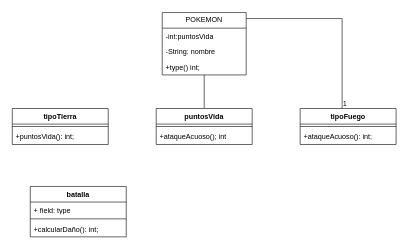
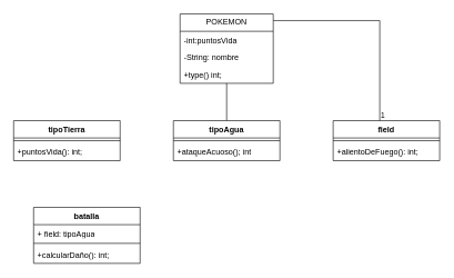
  <mxCell id="0" />
  <mxCell id="1" parent="0" />
  <mxCell id="2" value="POKEMON" style="swimlane;fontStyle=0;childLayout=stackLayout;horizontal=1;startSize=26;fillColor=none;horizontalStack=0;resizeParent=1;resizeParentMax=0;resizeLast=0;collapsible=1;marginBottom=0;whiteSpace=wrap;html=1;" vertex="1" parent="1"><mxGeometry x="270" y="20" width="140" height="104" as="geometry" /></mxCell>
  <mxCell id="3" value="-int:puntosVida" style="text;strokeColor=none;fillColor=none;align=left;verticalAlign=top;spacingLeft=4;spacingRight=4;overflow=hidden;rotatable=0;points=[[0,0.5],[1,0.5]];portConstraint=eastwest;whiteSpace=wrap;html=1;" vertex="1" parent="2"><mxGeometry y="26" width="140" height="26" as="geometry" /></mxCell>
  <mxCell id="4" value="-String: nombre" style="text;strokeColor=none;fillColor=none;align=left;verticalAlign=top;spacingLeft=4;spacingRight=4;overflow=hidden;rotatable=0;points=[[0,0.5],[1,0.5]];portConstraint=eastwest;whiteSpace=wrap;html=1;" vertex="1" parent="2"><mxGeometry y="52" width="140" height="26" as="geometry" /></mxCell>
  <mxCell id="5" value="+type() int;" style="text;strokeColor=none;fillColor=none;align=left;verticalAlign=top;spacingLeft=4;spacingRight=4;overflow=hidden;rotatable=0;points=[[0,0.5],[1,0.5]];portConstraint=eastwest;whiteSpace=wrap;html=1;" vertex="1" parent="2"><mxGeometry y="78" width="140" height="26" as="geometry" /></mxCell>
  <mxCell id="6" value="tipoTierra" style="swimlane;fontStyle=1;align=center;verticalAlign=top;childLayout=stackLayout;horizontal=1;startSize=26;horizontalStack=0;resizeParent=1;resizeParentMax=0;resizeLast=0;collapsible=1;marginBottom=0;whiteSpace=wrap;html=1;" vertex="1" parent="1"><mxGeometry x="20" y="180" width="160" height="60" as="geometry" /></mxCell>
  <mxCell id="7" value="" style="line;strokeWidth=1;fillColor=none;align=left;verticalAlign=middle;spacingTop=-1;spacingLeft=3;spacingRight=3;rotatable=0;labelPosition=right;points=[];portConstraint=eastwest;strokeColor=inherit;" vertex="1" parent="6"><mxGeometry y="26" width="160" height="8" as="geometry" /></mxCell>
  <mxCell id="8" value="+puntosVida(): int;" style="text;strokeColor=none;fillColor=none;align=left;verticalAlign=top;spacingLeft=4;spacingRight=4;overflow=hidden;rotatable=0;points=[[0,0.5],[1,0.5]];portConstraint=eastwest;whiteSpace=wrap;html=1;" vertex="1" parent="6"><mxGeometry y="34" width="160" height="26" as="geometry" /></mxCell>
  <mxCell id="9" value="" style="edgeStyle=orthogonalEdgeStyle;rounded=0;orthogonalLoop=1;jettySize=auto;html=1;endArrow=none;" edge="1" parent="1" source="10" target="2"><mxGeometry relative="1" as="geometry"><Array as="points" /></mxGeometry></mxCell>
- <mxCell id="10" value="puntosVida" style="swimlane;fontStyle=1;align=center;verticalAlign=top;childLayout=stackLayout;horizontal=1;startSize=26;horizontalStack=0;resizeParent=1;resizeParentMax=0;resizeLast=0;collapsible=1;marginBottom=0;whiteSpace=wrap;html=1;" vertex="1" parent="1"><mxGeometry x="260" y="180" width="160" height="60" as="geometry" /></mxCell>
+ <mxCell id="10" value="tipoAgua" style="swimlane;fontStyle=1;align=center;verticalAlign=top;childLayout=stackLayout;horizontal=1;startSize=26;horizontalStack=0;resizeParent=1;resizeParentMax=0;resizeLast=0;collapsible=1;marginBottom=0;whiteSpace=wrap;html=1;" vertex="1" parent="1"><mxGeometry x="260" y="180" width="160" height="60" as="geometry" /></mxCell>
  <mxCell id="11" value="" style="line;strokeWidth=1;fillColor=none;align=left;verticalAlign=middle;spacingTop=-1;spacingLeft=3;spacingRight=3;rotatable=0;labelPosition=right;points=[];portConstraint=eastwest;strokeColor=inherit;" vertex="1" parent="10"><mxGeometry y="26" width="160" height="8" as="geometry" /></mxCell>
  <mxCell id="12" value="+ataqueAcuoso(); int" style="text;strokeColor=none;fillColor=none;align=left;verticalAlign=top;spacingLeft=4;spacingRight=4;overflow=hidden;rotatable=0;points=[[0,0.5],[1,0.5]];portConstraint=eastwest;whiteSpace=wrap;html=1;" vertex="1" parent="10"><mxGeometry y="34" width="160" height="26" as="geometry" /></mxCell>
- <mxCell id="13" value="tipoFuego" style="swimlane;fontStyle=1;align=center;verticalAlign=top;childLayout=stackLayout;horizontal=1;startSize=26;horizontalStack=0;resizeParent=1;resizeParentMax=0;resizeLast=0;collapsible=1;marginBottom=0;whiteSpace=wrap;html=1;" vertex="1" parent="1"><mxGeometry x="500" y="180" width="160" height="60" as="geometry" /></mxCell>
+ <mxCell id="13" value="field" style="swimlane;fontStyle=1;align=center;verticalAlign=top;childLayout=stackLayout;horizontal=1;startSize=26;horizontalStack=0;resizeParent=1;resizeParentMax=0;resizeLast=0;collapsible=1;marginBottom=0;whiteSpace=wrap;html=1;" vertex="1" parent="1"><mxGeometry x="500" y="180" width="160" height="60" as="geometry" /></mxCell>
  <mxCell id="14" value="" style="line;strokeWidth=1;fillColor=none;align=left;verticalAlign=middle;spacingTop=-1;spacingLeft=3;spacingRight=3;rotatable=0;labelPosition=right;points=[];portConstraint=eastwest;strokeColor=inherit;" vertex="1" parent="13"><mxGeometry y="26" width="160" height="8" as="geometry" /></mxCell>
- <mxCell id="15" value="+ataqueAcuoso(): int;" style="text;strokeColor=none;fillColor=none;align=left;verticalAlign=top;spacingLeft=4;spacingRight=4;overflow=hidden;rotatable=0;points=[[0,0.5],[1,0.5]];portConstraint=eastwest;whiteSpace=wrap;html=1;" vertex="1" parent="13"><mxGeometry y="34" width="160" height="26" as="geometry" /></mxCell>
+ <mxCell id="15" value="+alientoDeFuego(): int;" style="text;strokeColor=none;fillColor=none;align=left;verticalAlign=top;spacingLeft=4;spacingRight=4;overflow=hidden;rotatable=0;points=[[0,0.5],[1,0.5]];portConstraint=eastwest;whiteSpace=wrap;html=1;" vertex="1" parent="13"><mxGeometry y="34" width="160" height="26" as="geometry" /></mxCell>
  <mxCell id="16" value="" style="endArrow=none;endFill=1;html=1;edgeStyle=orthogonalEdgeStyle;align=left;verticalAlign=top;rounded=0;" edge="1" parent="1" source="13" target="2"><mxGeometry x="-1" relative="1" as="geometry"><mxPoint x="570" y="90" as="sourcePoint" /><mxPoint x="610" y="90" as="targetPoint" /><Array as="points"><mxPoint x="570" y="30" /></Array></mxGeometry></mxCell>
  <mxCell id="17" value="1" style="edgeLabel;resizable=0;html=1;align=left;verticalAlign=bottom;" connectable="0" vertex="1" parent="16"><mxGeometry x="-1" relative="1" as="geometry" /></mxCell>
  <mxCell id="18" value="batalla" style="swimlane;fontStyle=1;align=center;verticalAlign=top;childLayout=stackLayout;horizontal=1;startSize=26;horizontalStack=0;resizeParent=1;resizeParentMax=0;resizeLast=0;collapsible=1;marginBottom=0;whiteSpace=wrap;html=1;" vertex="1" parent="1"><mxGeometry x="50" y="310" width="160" height="84" as="geometry" /></mxCell>
- <mxCell id="19" value="+ field: type" style="text;strokeColor=none;fillColor=none;align=left;verticalAlign=top;spacingLeft=4;spacingRight=4;overflow=hidden;rotatable=0;points=[[0,0.5],[1,0.5]];portConstraint=eastwest;whiteSpace=wrap;html=1;" vertex="1" parent="18"><mxGeometry y="26" width="160" height="24" as="geometry" /></mxCell>
+ <mxCell id="19" value="+ field: tipoAgua" style="text;strokeColor=none;fillColor=none;align=left;verticalAlign=top;spacingLeft=4;spacingRight=4;overflow=hidden;rotatable=0;points=[[0,0.5],[1,0.5]];portConstraint=eastwest;whiteSpace=wrap;html=1;" vertex="1" parent="18"><mxGeometry y="26" width="160" height="24" as="geometry" /></mxCell>
  <mxCell id="20" value="" style="line;strokeWidth=1;fillColor=none;align=left;verticalAlign=middle;spacingTop=-1;spacingLeft=3;spacingRight=3;rotatable=0;labelPosition=right;points=[];portConstraint=eastwest;strokeColor=inherit;" vertex="1" parent="18"><mxGeometry y="50" width="160" height="8" as="geometry" /></mxCell>
  <mxCell id="21" value="+calcularDaño(): int;" style="text;strokeColor=none;fillColor=none;align=left;verticalAlign=top;spacingLeft=4;spacingRight=4;overflow=hidden;rotatable=0;points=[[0,0.5],[1,0.5]];portConstraint=eastwest;whiteSpace=wrap;html=1;" vertex="1" parent="18"><mxGeometry y="58" width="160" height="26" as="geometry" /></mxCell>
